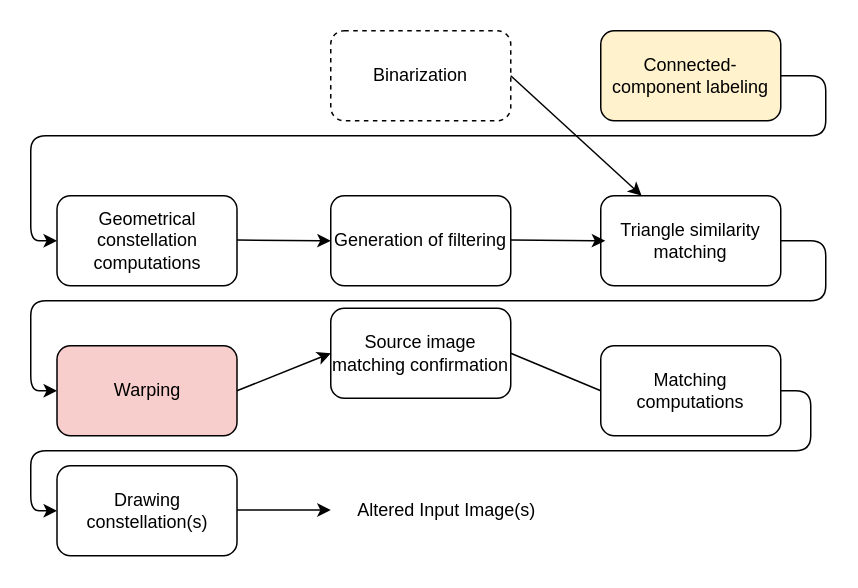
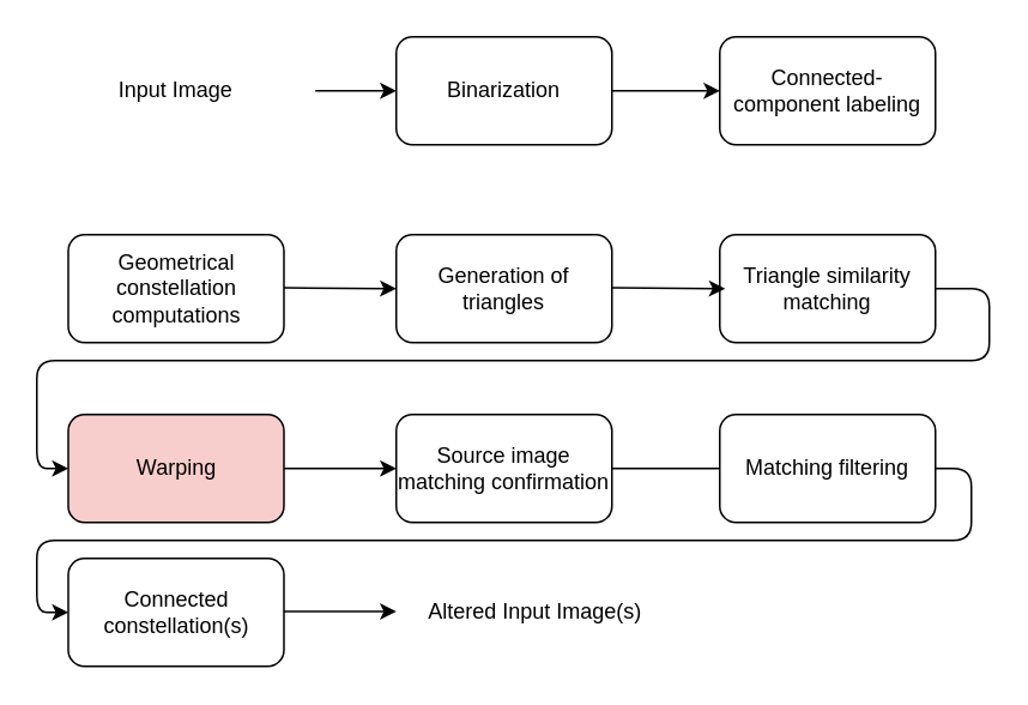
  <mxCell id="0" />
  <mxCell id="1" parent="0" />
- <mxCell id="2" value="Binarization" style="rounded=1;whiteSpace=wrap;html=1;dashed=1;" parent="1" vertex="1"><mxGeometry x="220" y="20" width="120" height="60" as="geometry" /></mxCell>
- <mxCell id="4" value="Connected-component labeling" style="rounded=1;whiteSpace=wrap;html=1;fillColor=#fff2cc;" parent="1" vertex="1"><mxGeometry x="400" y="20" width="120" height="60" as="geometry" /></mxCell>
+ <mxCell id="2" value="Binarization" style="rounded=1;whiteSpace=wrap;html=1;" parent="1" vertex="1"><mxGeometry x="220" y="20" width="120" height="60" as="geometry" /></mxCell>
+ <mxCell id="3" value="Input Image" style="text;html=1;strokeColor=none;fillColor=none;align=center;verticalAlign=middle;whiteSpace=wrap;rounded=0;" parent="1" vertex="1"><mxGeometry x="20" y="30" width="155" height="40" as="geometry" /></mxCell>
+ <mxCell id="4" value="Connected-component labeling" style="rounded=1;whiteSpace=wrap;html=1;" parent="1" vertex="1"><mxGeometry x="400" y="20" width="120" height="60" as="geometry" /></mxCell>
  <mxCell id="5" value="Geometrical constellation computations" style="rounded=1;whiteSpace=wrap;html=1;" parent="1" vertex="1"><mxGeometry x="37.5" y="130" width="120" height="60" as="geometry" /></mxCell>
- <mxCell id="6" value="Generation of filtering" style="rounded=1;whiteSpace=wrap;html=1;" parent="1" vertex="1"><mxGeometry x="220" y="130" width="120" height="60" as="geometry" /></mxCell>
+ <mxCell id="6" value="Generation of triangles" style="rounded=1;whiteSpace=wrap;html=1;" parent="1" vertex="1"><mxGeometry x="220" y="130" width="120" height="60" as="geometry" /></mxCell>
  <mxCell id="7" value="Triangle similarity matching" style="rounded=1;whiteSpace=wrap;html=1;" parent="1" vertex="1"><mxGeometry x="400" y="130" width="120" height="60" as="geometry" /></mxCell>
  <mxCell id="8" value="Warping" style="rounded=1;whiteSpace=wrap;html=1;fillColor=#f8cecc;" parent="1" vertex="1"><mxGeometry x="37.5" y="230" width="120" height="60" as="geometry" /></mxCell>
- <mxCell id="9" value="Matching computations" style="rounded=1;whiteSpace=wrap;html=1;" parent="1" vertex="1"><mxGeometry x="400" y="230" width="120" height="60" as="geometry" /></mxCell>
- <mxCell id="11" value="" style="endArrow=classic;html=1;exitX=1;exitY=0.5;exitDx=0;exitDy=0;" parent="1" source="2" target="7" edge="1"><mxGeometry width="50" height="50" relative="1" as="geometry"><mxPoint x="350" y="140" as="sourcePoint" /><mxPoint x="400" y="90" as="targetPoint" /></mxGeometry></mxCell>
- <mxCell id="12" value="" style="endArrow=classic;html=1;exitX=1;exitY=0.5;exitDx=0;exitDy=0;entryX=0;entryY=0.5;entryDx=0;entryDy=0;" parent="1" source="4" target="5" edge="1"><mxGeometry width="50" height="50" relative="1" as="geometry"><mxPoint x="220" y="140" as="sourcePoint" /><mxPoint x="270" y="90" as="targetPoint" /><Array as="points"><mxPoint x="550" y="50" /><mxPoint x="550" y="90" /><mxPoint x="20" y="90" /><mxPoint x="20" y="160" /></Array></mxGeometry></mxCell>
+ <mxCell id="9" value="Matching filtering" style="rounded=1;whiteSpace=wrap;html=1;" parent="1" vertex="1"><mxGeometry x="400" y="230" width="120" height="60" as="geometry" /></mxCell>
+ <mxCell id="10" value="" style="endArrow=classic;html=1;exitX=1;exitY=0.5;exitDx=0;exitDy=0;entryX=0;entryY=0.5;entryDx=0;entryDy=0;" parent="1" source="3" target="2" edge="1"><mxGeometry width="50" height="50" relative="1" as="geometry"><mxPoint x="150" y="250" as="sourcePoint" /><mxPoint x="200" y="200" as="targetPoint" /></mxGeometry></mxCell>
+ <mxCell id="11" value="" style="endArrow=classic;html=1;exitX=1;exitY=0.5;exitDx=0;exitDy=0;entryX=0;entryY=0.5;entryDx=0;entryDy=0;" parent="1" source="2" target="4" edge="1"><mxGeometry width="50" height="50" relative="1" as="geometry"><mxPoint x="350" y="140" as="sourcePoint" /><mxPoint x="400" y="90" as="targetPoint" /></mxGeometry></mxCell>
  <mxCell id="13" value="" style="endArrow=classic;html=1;exitX=1;exitY=0.5;exitDx=0;exitDy=0;entryX=0;entryY=0.5;entryDx=0;entryDy=0;" parent="1" target="8" edge="1"><mxGeometry width="50" height="50" relative="1" as="geometry"><mxPoint x="520" y="160" as="sourcePoint" /><mxPoint x="37.5" y="270" as="targetPoint" /><Array as="points"><mxPoint x="550" y="160" /><mxPoint x="550" y="200" /><mxPoint x="20" y="200" /><mxPoint x="20" y="260" /></Array></mxGeometry></mxCell>
  <mxCell id="14" value="" style="endArrow=classic;html=1;exitX=1;exitY=0.5;exitDx=0;exitDy=0;entryX=0;entryY=0.5;entryDx=0;entryDy=0;" parent="1" target="6" edge="1"><mxGeometry width="50" height="50" relative="1" as="geometry"><mxPoint x="157.5" y="159.5" as="sourcePoint" /><mxPoint x="202.5" y="159.5" as="targetPoint" /></mxGeometry></mxCell>
  <mxCell id="15" value="" style="endArrow=classic;html=1;exitX=1;exitY=0.5;exitDx=0;exitDy=0;" parent="1" edge="1"><mxGeometry width="50" height="50" relative="1" as="geometry"><mxPoint x="340" y="159.5" as="sourcePoint" /><mxPoint x="403" y="160" as="targetPoint" /></mxGeometry></mxCell>
  <mxCell id="16" value="" style="endArrow=classic;html=1;exitX=1;exitY=0.5;exitDx=0;exitDy=0;entryX=0;entryY=0.5;entryDx=0;entryDy=0;" parent="1" source="8" target="19" edge="1"><mxGeometry width="50" height="50" relative="1" as="geometry"><mxPoint x="250" y="360" as="sourcePoint" /><mxPoint x="202.5" y="260" as="targetPoint" /></mxGeometry></mxCell>
  <mxCell id="17" value="" style="endArrow=none;html=1;exitX=1;exitY=0.5;exitDx=0;exitDy=0;entryX=0;entryY=0.5;entryDx=0;entryDy=0;" parent="1" source="19" target="9" edge="1"><mxGeometry width="50" height="50" relative="1" as="geometry"><mxPoint x="357.5" y="260" as="sourcePoint" /><mxPoint x="330" y="340" as="targetPoint" /></mxGeometry></mxCell>
  <mxCell id="18" value="" style="endArrow=classic;html=1;exitX=1;exitY=0.5;exitDx=0;exitDy=0;entryX=0;entryY=0.5;entryDx=0;entryDy=0;" parent="1" source="9" edge="1"><mxGeometry width="50" height="50" relative="1" as="geometry"><mxPoint x="400" y="400" as="sourcePoint" /><mxPoint x="37.5" y="340" as="targetPoint" /><Array as="points"><mxPoint x="540" y="260" /><mxPoint x="540" y="300" /><mxPoint x="20" y="300" /><mxPoint x="20" y="340" /></Array></mxGeometry></mxCell>
- <mxCell id="19" value="Source image matching confirmation" style="rounded=1;whiteSpace=wrap;html=1;" vertex="1" parent="1"><mxGeometry x="220" y="205" width="120" height="60" as="geometry" /></mxCell>
- <mxCell id="20" value="Drawing constellation(s)" style="rounded=1;whiteSpace=wrap;html=1;" vertex="1" parent="1"><mxGeometry x="37.5" y="310" width="120" height="60" as="geometry" /></mxCell>
+ <mxCell id="19" value="Source image matching confirmation" style="rounded=1;whiteSpace=wrap;html=1;" vertex="1" parent="1"><mxGeometry x="220" y="230" width="120" height="60" as="geometry" /></mxCell>
+ <mxCell id="20" value="Connected constellation(s)" style="rounded=1;whiteSpace=wrap;html=1;" vertex="1" parent="1"><mxGeometry x="37.5" y="310" width="120" height="60" as="geometry" /></mxCell>
  <mxCell id="21" value="Altered Input Image(s)" style="text;html=1;strokeColor=none;fillColor=none;align=center;verticalAlign=middle;whiteSpace=wrap;rounded=0;" vertex="1" parent="1"><mxGeometry x="220" y="320" width="155" height="40" as="geometry" /></mxCell>
  <mxCell id="22" value="" style="endArrow=classic;html=1;exitX=1;exitY=0.5;exitDx=0;exitDy=0;entryX=0;entryY=0.5;entryDx=0;entryDy=0;" edge="1" parent="1"><mxGeometry width="50" height="50" relative="1" as="geometry"><mxPoint x="157.5" y="339.5" as="sourcePoint" /><mxPoint x="220" y="339.5" as="targetPoint" /></mxGeometry></mxCell>
